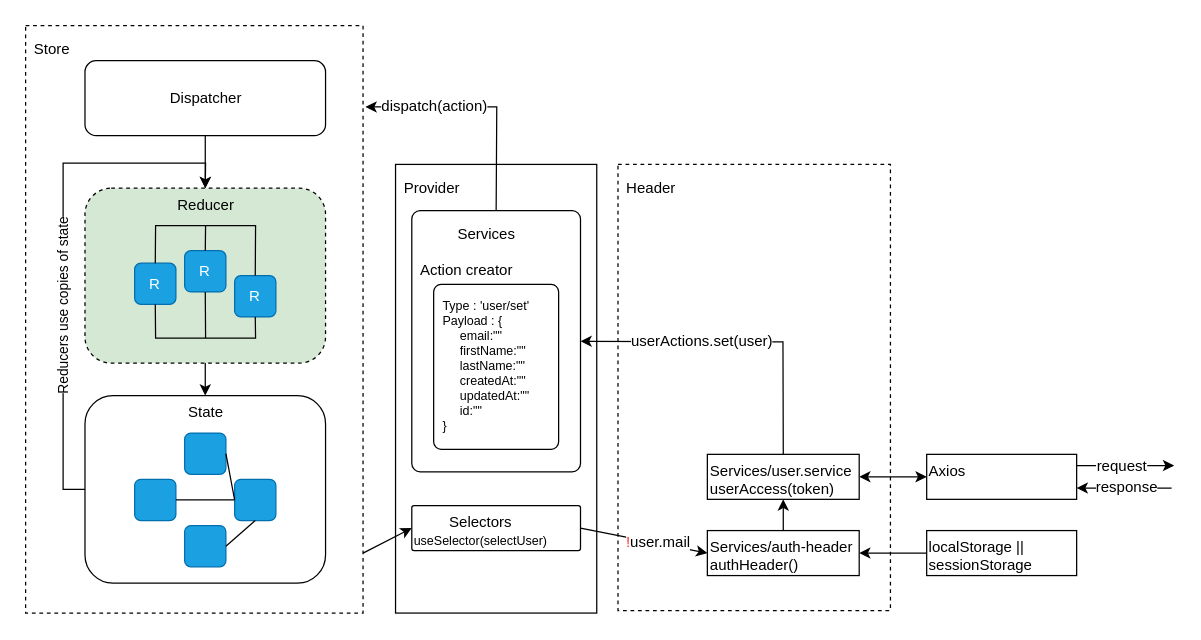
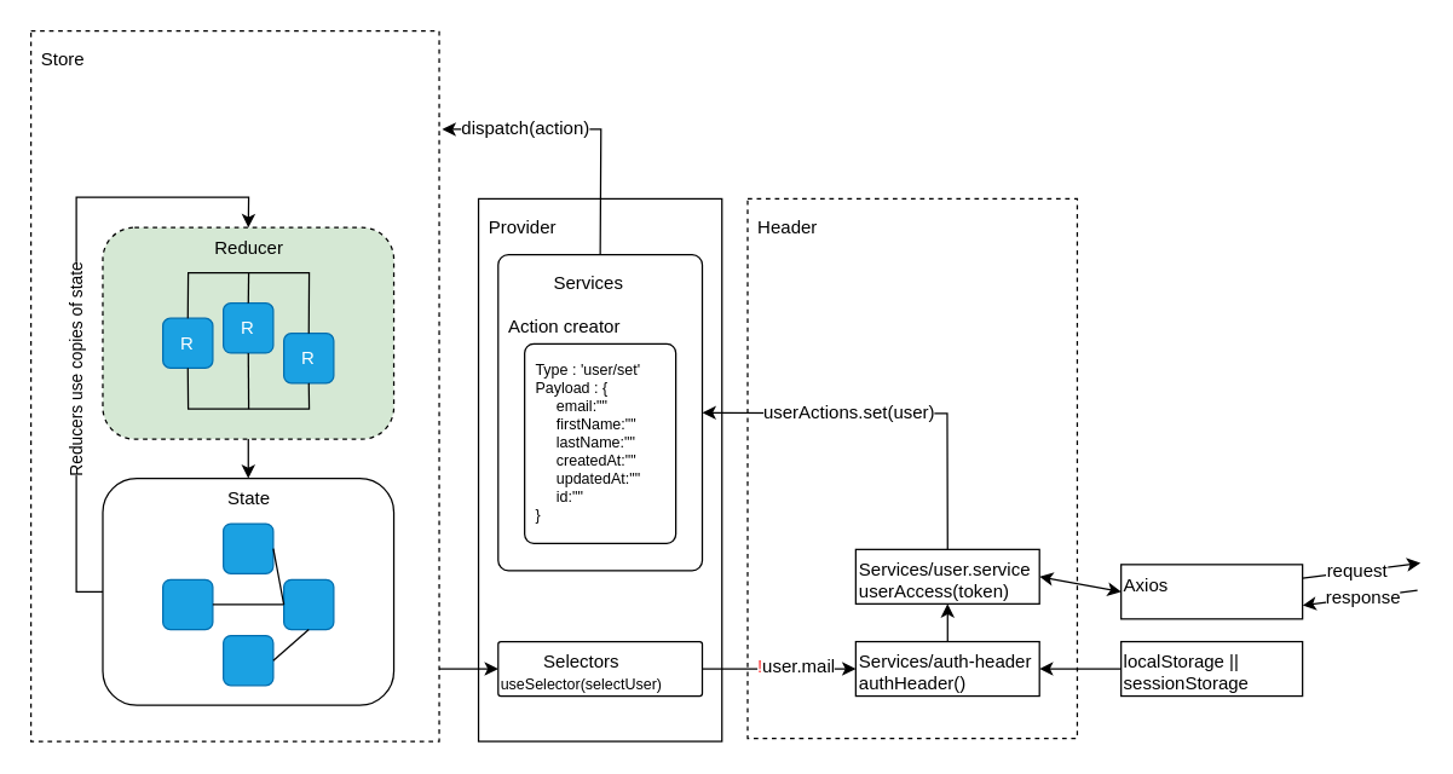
  <mxCell id="0" />
  <mxCell id="1" parent="0" />
  <mxCell id="2" value="localStorage || sessionStorage" style="rounded=0;whiteSpace=wrap;html=1;align=left;verticalAlign=top;" parent="1" vertex="1"><mxGeometry x="741" y="424" width="120" height="36" as="geometry" /></mxCell>
  <mxCell id="3" value="Store" style="whiteSpace=wrap;html=1;dashed=1;resizeHeight=1;resizeWidth=1;imageAspect=0;align=left;verticalAlign=top;spacing=7;" vertex="1" parent="1"><mxGeometry x="20" y="20" width="270" height="470" as="geometry" /></mxCell>
  <mxCell id="4" value="Provider" style="whiteSpace=wrap;html=1;resizeHeight=1;resizeWidth=1;imageAspect=0;align=left;verticalAlign=top;spacing=7;" vertex="1" parent="1"><mxGeometry x="316" y="131" width="161" height="359" as="geometry" /></mxCell>
- <mxCell id="5" value="Dispatcher" style="rounded=1;whiteSpace=wrap;html=1;" vertex="1" parent="1"><mxGeometry x="67.5" y="48" width="192.5" height="60" as="geometry" /></mxCell>
  <mxCell id="6" value="" style="group" vertex="1" connectable="0" parent="1"><mxGeometry x="67.5" y="316" width="192.5" height="150" as="geometry" /></mxCell>
  <mxCell id="7" value="State" style="rounded=1;whiteSpace=wrap;html=1;verticalAlign=top;" vertex="1" parent="6"><mxGeometry width="192.5" height="150" as="geometry" /></mxCell>
  <mxCell id="8" value="" style="rounded=1;whiteSpace=wrap;html=1;fillColor=#1ba1e2;fontColor=#ffffff;strokeColor=#006EAF;" vertex="1" parent="6"><mxGeometry x="79.75" y="30" width="33" height="33" as="geometry" /></mxCell>
  <mxCell id="9" value="" style="rounded=1;whiteSpace=wrap;html=1;fillColor=#1ba1e2;fontColor=#ffffff;strokeColor=#006EAF;" vertex="1" parent="6"><mxGeometry x="39.75" y="67" width="33" height="33" as="geometry" /></mxCell>
  <mxCell id="10" value="" style="rounded=1;whiteSpace=wrap;html=1;fillColor=#1ba1e2;fontColor=#ffffff;strokeColor=#006EAF;" vertex="1" parent="6"><mxGeometry x="79.75" y="104" width="33" height="33" as="geometry" /></mxCell>
  <mxCell id="11" value="" style="rounded=1;whiteSpace=wrap;html=1;fillColor=#1ba1e2;fontColor=#ffffff;strokeColor=#006EAF;" vertex="1" parent="6"><mxGeometry x="119.75" y="67" width="33" height="33" as="geometry" /></mxCell>
  <mxCell id="12" value="" style="endArrow=none;html=1;exitX=1;exitY=0.5;exitDx=0;exitDy=0;entryX=0;entryY=0.5;entryDx=0;entryDy=0;" edge="1" parent="6" source="9" target="11"><mxGeometry width="50" height="50" relative="1" as="geometry"><mxPoint x="32.5" y="110" as="sourcePoint" /><mxPoint x="82.5" y="60" as="targetPoint" /></mxGeometry></mxCell>
  <mxCell id="13" value="" style="endArrow=none;html=1;exitX=1;exitY=0.5;exitDx=0;exitDy=0;entryX=0.5;entryY=1;entryDx=0;entryDy=0;" edge="1" parent="6" source="10" target="11"><mxGeometry width="50" height="50" relative="1" as="geometry"><mxPoint x="82.75" y="93.5" as="sourcePoint" /><mxPoint x="129.75" y="93.5" as="targetPoint" /></mxGeometry></mxCell>
  <mxCell id="14" value="" style="endArrow=none;html=1;exitX=0;exitY=0.5;exitDx=0;exitDy=0;entryX=1;entryY=0.5;entryDx=0;entryDy=0;" edge="1" parent="6" source="11" target="8"><mxGeometry width="50" height="50" relative="1" as="geometry"><mxPoint x="122.75" y="130.5" as="sourcePoint" /><mxPoint x="146.25" y="110" as="targetPoint" /></mxGeometry></mxCell>
  <mxCell id="15" value="" style="group" vertex="1" connectable="0" parent="1"><mxGeometry x="67.5" y="150" width="192.5" height="140" as="geometry" /></mxCell>
  <mxCell id="16" value="Reducer" style="rounded=1;whiteSpace=wrap;html=1;dashed=1;verticalAlign=top;fillColor=#d5e8d4;" vertex="1" parent="15"><mxGeometry width="192.5" height="140" as="geometry" /></mxCell>
  <mxCell id="17" value="R" style="rounded=1;whiteSpace=wrap;html=1;fillColor=#1ba1e2;fontColor=#ffffff;strokeColor=#006EAF;" vertex="1" parent="15"><mxGeometry x="79.75" y="50" width="33" height="33" as="geometry" /></mxCell>
  <mxCell id="18" value="R" style="rounded=1;whiteSpace=wrap;html=1;fillColor=#1ba1e2;fontColor=#ffffff;strokeColor=#006EAF;" vertex="1" parent="15"><mxGeometry x="39.75" y="60" width="33" height="33" as="geometry" /></mxCell>
  <mxCell id="19" value="R" style="rounded=1;whiteSpace=wrap;html=1;fillColor=#1ba1e2;fontColor=#ffffff;strokeColor=#006EAF;" vertex="1" parent="15"><mxGeometry x="119.75" y="70" width="33" height="33" as="geometry" /></mxCell>
  <mxCell id="20" value="" style="endArrow=none;html=1;exitX=0.5;exitY=1;exitDx=0;exitDy=0;entryX=0.5;entryY=1;entryDx=0;entryDy=0;rounded=0;" edge="1" parent="15" source="18" target="19"><mxGeometry width="50" height="50" relative="1" as="geometry"><mxPoint x="62.5" y="160" as="sourcePoint" /><mxPoint x="112.5" y="110" as="targetPoint" /><Array as="points"><mxPoint x="56.5" y="120" /><mxPoint x="92.5" y="120" /><mxPoint x="136.5" y="120" /></Array></mxGeometry></mxCell>
  <mxCell id="21" value="" style="endArrow=none;html=1;exitX=0.5;exitY=0;exitDx=0;exitDy=0;entryX=0.5;entryY=0;entryDx=0;entryDy=0;rounded=0;" edge="1" parent="15" source="18" target="19"><mxGeometry width="50" height="50" relative="1" as="geometry"><mxPoint x="66.25" y="103" as="sourcePoint" /><mxPoint x="146.25" y="113" as="targetPoint" /><Array as="points"><mxPoint x="56.5" y="30" /><mxPoint x="136.5" y="30" /></Array></mxGeometry></mxCell>
  <mxCell id="22" value="" style="endArrow=none;html=1;rounded=0;entryX=0.5;entryY=1;entryDx=0;entryDy=0;" edge="1" parent="15" target="17"><mxGeometry width="50" height="50" relative="1" as="geometry"><mxPoint x="96.5" y="120" as="sourcePoint" /><mxPoint x="122.5" y="100" as="targetPoint" /></mxGeometry></mxCell>
  <mxCell id="23" value="" style="endArrow=none;html=1;rounded=0;entryX=0.5;entryY=0;entryDx=0;entryDy=0;" edge="1" parent="15" target="17"><mxGeometry width="50" height="50" relative="1" as="geometry"><mxPoint x="96.5" y="30" as="sourcePoint" /><mxPoint x="106.25" y="93" as="targetPoint" /></mxGeometry></mxCell>
  <mxCell id="24" value="" style="endArrow=classic;html=1;rounded=0;exitX=0.5;exitY=1;exitDx=0;exitDy=0;entryX=0.5;entryY=0;entryDx=0;entryDy=0;" edge="1" parent="1" source="16" target="7"><mxGeometry width="50" height="50" relative="1" as="geometry"><mxPoint x="150" y="360" as="sourcePoint" /><mxPoint x="200" y="310" as="targetPoint" /></mxGeometry></mxCell>
  <mxCell id="25" value="" style="endArrow=classic;html=1;rounded=0;entryX=0.5;entryY=0;entryDx=0;entryDy=0;exitX=0;exitY=0.5;exitDx=0;exitDy=0;" edge="1" parent="1" source="7" target="16"><mxGeometry width="50" height="50" relative="1" as="geometry"><mxPoint x="40" y="260" as="sourcePoint" /><mxPoint x="90" y="210" as="targetPoint" /><Array as="points"><mxPoint x="50" y="391" /><mxPoint x="50" y="130" /><mxPoint x="164" y="130" /></Array></mxGeometry></mxCell>
  <mxCell id="26" value="Reducers use copies of state" style="edgeLabel;html=1;align=center;verticalAlign=middle;resizable=0;points=[];horizontal=0;" vertex="1" connectable="0" parent="25"><mxGeometry x="-0.212" relative="1" as="geometry"><mxPoint as="offset" /></mxGeometry></mxCell>
- <mxCell id="27" value="" style="endArrow=classic;html=1;rounded=0;exitX=0.5;exitY=1;exitDx=0;exitDy=0;entryX=0.5;entryY=0;entryDx=0;entryDy=0;" edge="1" parent="1" source="5" target="16"><mxGeometry width="50" height="50" relative="1" as="geometry"><mxPoint x="150" y="170" as="sourcePoint" /><mxPoint x="200" y="120" as="targetPoint" /></mxGeometry></mxCell>
  <mxCell id="28" value="&lt;div style=&quot;text-align: right&quot;&gt;&lt;span&gt;&amp;nbsp; &amp;nbsp; &amp;nbsp; &amp;nbsp; &amp;nbsp;Services&lt;/span&gt;&lt;/div&gt;&lt;div style=&quot;text-align: right&quot;&gt;&lt;span&gt;&lt;br&gt;&lt;/span&gt;&lt;/div&gt;&lt;font style=&quot;font-size: 12px&quot;&gt;Action creator&lt;/font&gt;" style="rounded=1;whiteSpace=wrap;html=1;verticalAlign=top;align=left;spacing=7;arcSize=5;" vertex="1" parent="1"><mxGeometry x="329" y="168" width="135" height="209" as="geometry" /></mxCell>
  <mxCell id="29" value="&lt;div style=&quot;font-size: 10px;&quot;&gt;Type : 'user/set'&lt;/div&gt;&lt;div style=&quot;font-size: 10px;&quot;&gt;Payload : {&lt;/div&gt;&amp;nbsp; &amp;nbsp; &amp;nbsp;email:&quot;&quot;&lt;br style=&quot;font-size: 10px;&quot;&gt;&amp;nbsp; &amp;nbsp; &amp;nbsp;firstName:&quot;&quot;&lt;br style=&quot;font-size: 10px;&quot;&gt;&amp;nbsp; &amp;nbsp; &amp;nbsp;lastName:&quot;&quot;&lt;br style=&quot;font-size: 10px;&quot;&gt;&amp;nbsp; &amp;nbsp; &amp;nbsp;createdAt:&quot;&quot;&lt;br style=&quot;font-size: 10px;&quot;&gt;&amp;nbsp; &amp;nbsp; &amp;nbsp;updatedAt:&quot;&quot;&lt;br style=&quot;font-size: 10px;&quot;&gt;&lt;div style=&quot;font-size: 10px;&quot;&gt;&lt;div style=&quot;font-size: 10px;&quot;&gt;&lt;span style=&quot;font-size: 10px;&quot;&gt;&amp;nbsp; &amp;nbsp; &amp;nbsp;&lt;/span&gt;id:&quot;&quot;&lt;/div&gt;&lt;/div&gt;&lt;div style=&quot;font-size: 10px;&quot;&gt;}&lt;/div&gt;" style="rounded=1;whiteSpace=wrap;html=1;verticalAlign=top;align=left;spacing=7;arcSize=6;fontSize=10;" vertex="1" parent="1"><mxGeometry x="346.5" y="227" width="100" height="132" as="geometry" /></mxCell>
  <mxCell id="30" value="" style="endArrow=classic;html=1;rounded=0;fontSize=10;exitX=0.5;exitY=0;exitDx=0;exitDy=0;" edge="1" parent="1" source="28"><mxGeometry width="50" height="50" relative="1" as="geometry"><mxPoint x="371" y="111" as="sourcePoint" /><mxPoint x="292" y="85" as="targetPoint" /><Array as="points"><mxPoint x="397" y="85" /></Array></mxGeometry></mxCell>
  <mxCell id="31" value="dispatch(action)" style="edgeLabel;html=1;align=center;verticalAlign=middle;resizable=0;points=[];fontSize=12;fontColor=default;" vertex="1" connectable="0" parent="30"><mxGeometry x="0.752" relative="1" as="geometry"><mxPoint x="31" y="-1" as="offset" /></mxGeometry></mxCell>
  <mxCell id="32" value="Header" style="whiteSpace=wrap;html=1;dashed=1;resizeHeight=1;resizeWidth=1;imageAspect=0;align=left;verticalAlign=top;spacing=7;" vertex="1" parent="1"><mxGeometry x="494" y="131" width="218" height="357" as="geometry" /></mxCell>
  <mxCell id="33" value="Services/auth-header&lt;br style=&quot;font-size: 12px;&quot;&gt;authHeader()" style="rounded=0;whiteSpace=wrap;html=1;fontSize=12;align=left;verticalAlign=top;" vertex="1" parent="1"><mxGeometry x="565.5" y="424" width="121.5" height="36" as="geometry" /></mxCell>
  <mxCell id="34" value="" style="endArrow=classic;html=1;rounded=0;fontSize=10;entryX=0;entryY=0.5;entryDx=0;entryDy=0;exitX=1;exitY=0.5;exitDx=0;exitDy=0;" edge="1" parent="1" source="48" target="33"><mxGeometry width="50" height="50" relative="1" as="geometry"><mxPoint x="478" y="442" as="sourcePoint" /><mxPoint x="406" y="511" as="targetPoint" /></mxGeometry></mxCell>
  <mxCell id="35" value="&lt;font color=&quot;#ff3333&quot; style=&quot;font-size: 12px;&quot;&gt;!&lt;/font&gt;user.mail" style="edgeLabel;html=1;align=center;verticalAlign=middle;resizable=0;points=[];fontSize=12;" vertex="1" connectable="0" parent="34"><mxGeometry x="0.308" y="1" relative="1" as="geometry"><mxPoint x="-5" y="-1" as="offset" /></mxGeometry></mxCell>
  <mxCell id="36" value="" style="endArrow=classic;html=1;rounded=0;fontSize=10;exitX=1;exitY=0.898;exitDx=0;exitDy=0;exitPerimeter=0;entryX=0;entryY=0.5;entryDx=0;entryDy=0;" edge="1" parent="1" source="3" target="48"><mxGeometry width="50" height="50" relative="1" as="geometry"><mxPoint x="301" y="434" as="sourcePoint" /><mxPoint x="315" y="442" as="targetPoint" /></mxGeometry></mxCell>
  <mxCell id="37" value="" style="endArrow=classic;html=1;rounded=0;fontSize=12;fontColor=#FF3333;entryX=1;entryY=0.5;entryDx=0;entryDy=0;exitX=0;exitY=0.5;exitDx=0;exitDy=0;" edge="1" parent="1" source="2" target="33"><mxGeometry width="50" height="50" relative="1" as="geometry"><mxPoint x="751" y="541" as="sourcePoint" /><mxPoint x="801" y="491" as="targetPoint" /></mxGeometry></mxCell>
  <mxCell id="38" value="Services/user.service&lt;br style=&quot;font-size: 12px&quot;&gt;userAccess(token)" style="rounded=0;whiteSpace=wrap;html=1;fontSize=12;align=left;verticalAlign=top;" vertex="1" parent="1"><mxGeometry x="565.5" y="363" width="121.5" height="36" as="geometry" /></mxCell>
  <mxCell id="39" value="" style="endArrow=classic;html=1;rounded=0;fontSize=12;fontColor=#FF3333;entryX=0.5;entryY=1;entryDx=0;entryDy=0;exitX=0.5;exitY=0;exitDx=0;exitDy=0;" edge="1" parent="1" source="33" target="38"><mxGeometry width="50" height="50" relative="1" as="geometry"><mxPoint x="604" y="471" as="sourcePoint" /><mxPoint x="654" y="421" as="targetPoint" /></mxGeometry></mxCell>
- <mxCell id="40" value="Axios" style="rounded=0;whiteSpace=wrap;html=1;align=left;verticalAlign=top;" vertex="1" parent="1"><mxGeometry x="741" y="363" width="120" height="36" as="geometry" /></mxCell>
+ <mxCell id="40" value="Axios" style="rounded=0;whiteSpace=wrap;html=1;align=left;verticalAlign=top;" vertex="1" parent="1"><mxGeometry x="741" y="373" width="120" height="36" as="geometry" /></mxCell>
  <mxCell id="41" value="" style="endArrow=classic;startArrow=classic;html=1;rounded=0;fontSize=12;fontColor=#FF3333;entryX=0;entryY=0.5;entryDx=0;entryDy=0;exitX=1;exitY=0.5;exitDx=0;exitDy=0;" edge="1" parent="1" source="38" target="40"><mxGeometry width="50" height="50" relative="1" as="geometry"><mxPoint x="627" y="547" as="sourcePoint" /><mxPoint x="677" y="497" as="targetPoint" /></mxGeometry></mxCell>
  <mxCell id="42" value="" style="endArrow=classic;html=1;rounded=0;fontSize=12;fontColor=#FF3333;entryX=1;entryY=0.5;entryDx=0;entryDy=0;exitX=0.5;exitY=0;exitDx=0;exitDy=0;" edge="1" parent="1" source="38" target="28"><mxGeometry width="50" height="50" relative="1" as="geometry"><mxPoint x="571" y="340" as="sourcePoint" /><mxPoint x="621" y="290" as="targetPoint" /><Array as="points"><mxPoint x="626" y="273" /></Array></mxGeometry></mxCell>
  <mxCell id="43" value="userActions.set(user)" style="edgeLabel;html=1;align=center;verticalAlign=middle;resizable=0;points=[];fontSize=12;fontColor=default;" vertex="1" connectable="0" parent="42"><mxGeometry x="0.463" relative="1" as="geometry"><mxPoint x="28" as="offset" /></mxGeometry></mxCell>
  <mxCell id="44" value="" style="endArrow=classic;html=1;rounded=0;fontSize=12;fontColor=default;exitX=1;exitY=0.25;exitDx=0;exitDy=0;" edge="1" parent="1" source="40"><mxGeometry width="50" height="50" relative="1" as="geometry"><mxPoint x="900" y="408" as="sourcePoint" /><mxPoint x="939" y="372" as="targetPoint" /></mxGeometry></mxCell>
  <mxCell id="45" value="request" style="edgeLabel;html=1;align=center;verticalAlign=middle;resizable=0;points=[];fontSize=12;fontColor=default;" vertex="1" connectable="0" parent="44"><mxGeometry x="-0.122" relative="1" as="geometry"><mxPoint x="1" as="offset" /></mxGeometry></mxCell>
  <mxCell id="46" value="" style="endArrow=classic;html=1;rounded=0;fontSize=12;fontColor=default;entryX=1;entryY=0.75;entryDx=0;entryDy=0;" edge="1" parent="1" target="40"><mxGeometry width="50" height="50" relative="1" as="geometry"><mxPoint x="937" y="390" as="sourcePoint" /><mxPoint x="959" y="393" as="targetPoint" /></mxGeometry></mxCell>
  <mxCell id="47" value="response" style="edgeLabel;html=1;align=center;verticalAlign=middle;resizable=0;points=[];fontSize=12;fontColor=default;" vertex="1" connectable="0" parent="46"><mxGeometry x="0.155" relative="1" as="geometry"><mxPoint x="7" y="-1" as="offset" /></mxGeometry></mxCell>
- <mxCell id="48" value="&lt;div style=&quot;text-align: center&quot;&gt;Selectors&lt;/div&gt;&lt;div&gt;&lt;/div&gt;&lt;font style=&quot;font-size: 10px&quot;&gt;useSelector(selectUser)&lt;/font&gt;" style="rounded=1;whiteSpace=wrap;html=1;verticalAlign=top;align=left;spacing=2;arcSize=5;" vertex="1" parent="1"><mxGeometry x="329" y="404" width="135" height="36" as="geometry" /></mxCell>
+ <mxCell id="48" value="&lt;div style=&quot;text-align: center&quot;&gt;Selectors&lt;/div&gt;&lt;div&gt;&lt;/div&gt;&lt;font style=&quot;font-size: 10px&quot;&gt;useSelector(selectUser)&lt;/font&gt;" style="rounded=1;whiteSpace=wrap;html=1;verticalAlign=top;align=left;spacing=2;arcSize=5;" vertex="1" parent="1"><mxGeometry x="329" y="424" width="135" height="36" as="geometry" /></mxCell>
